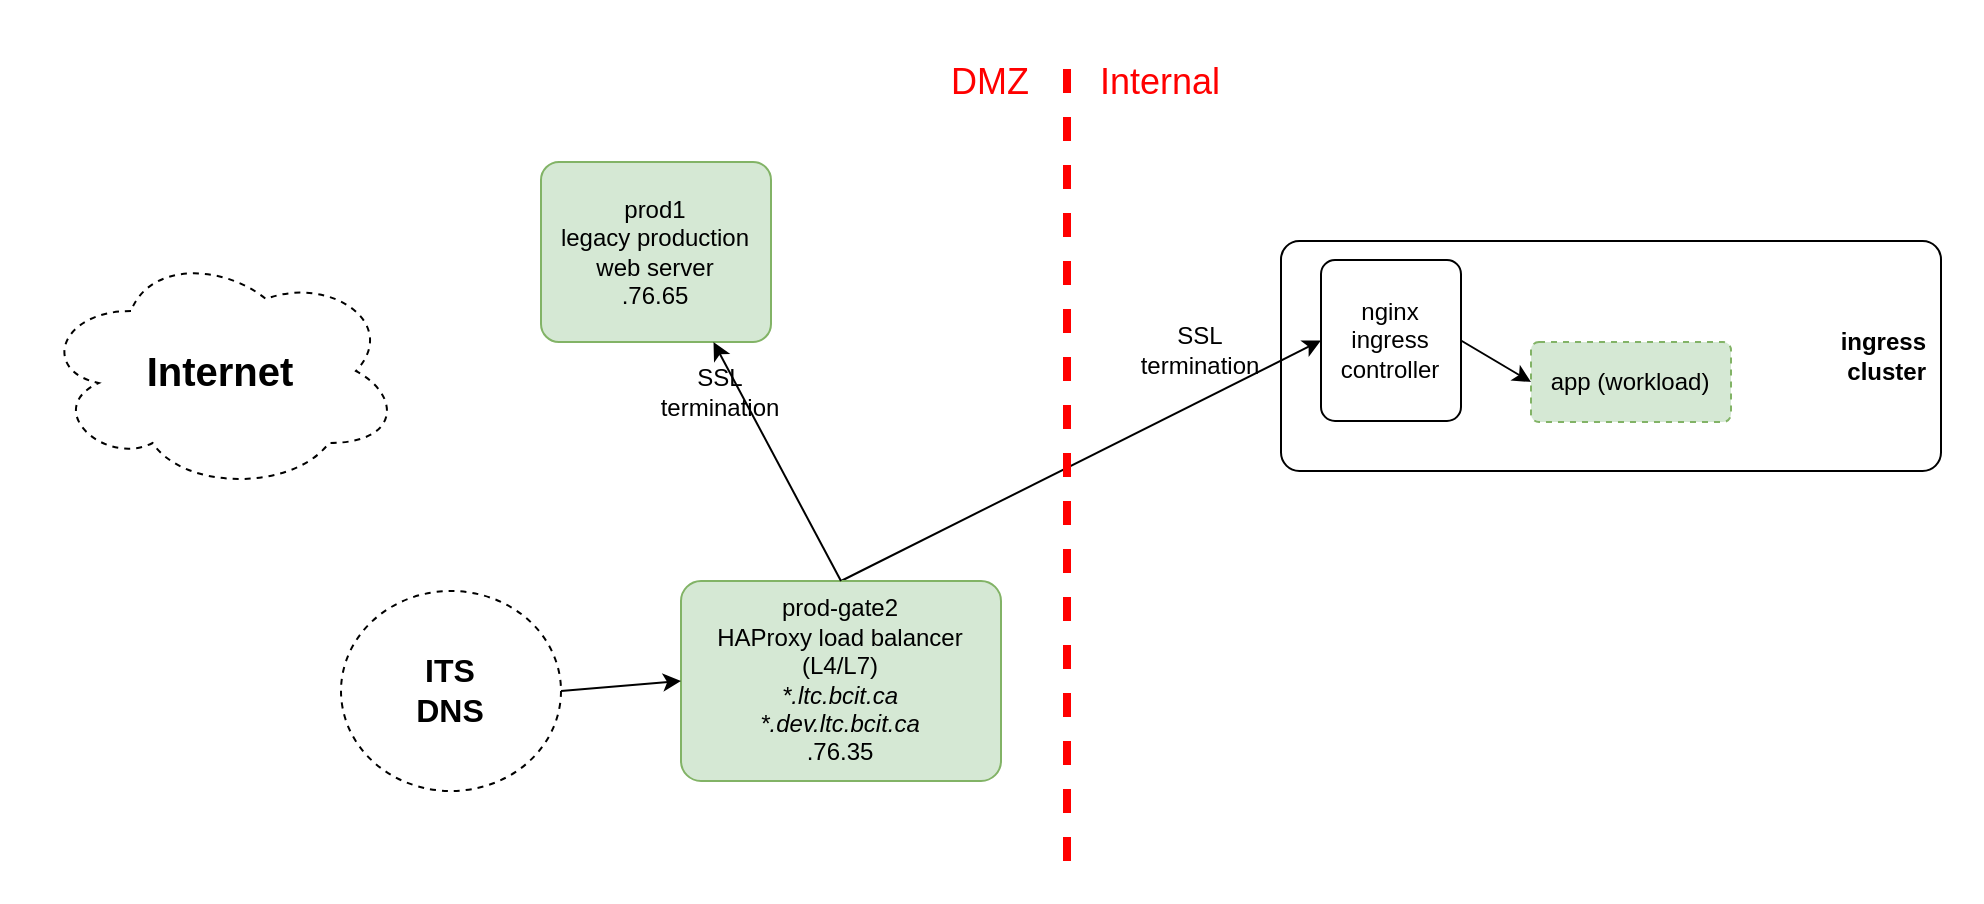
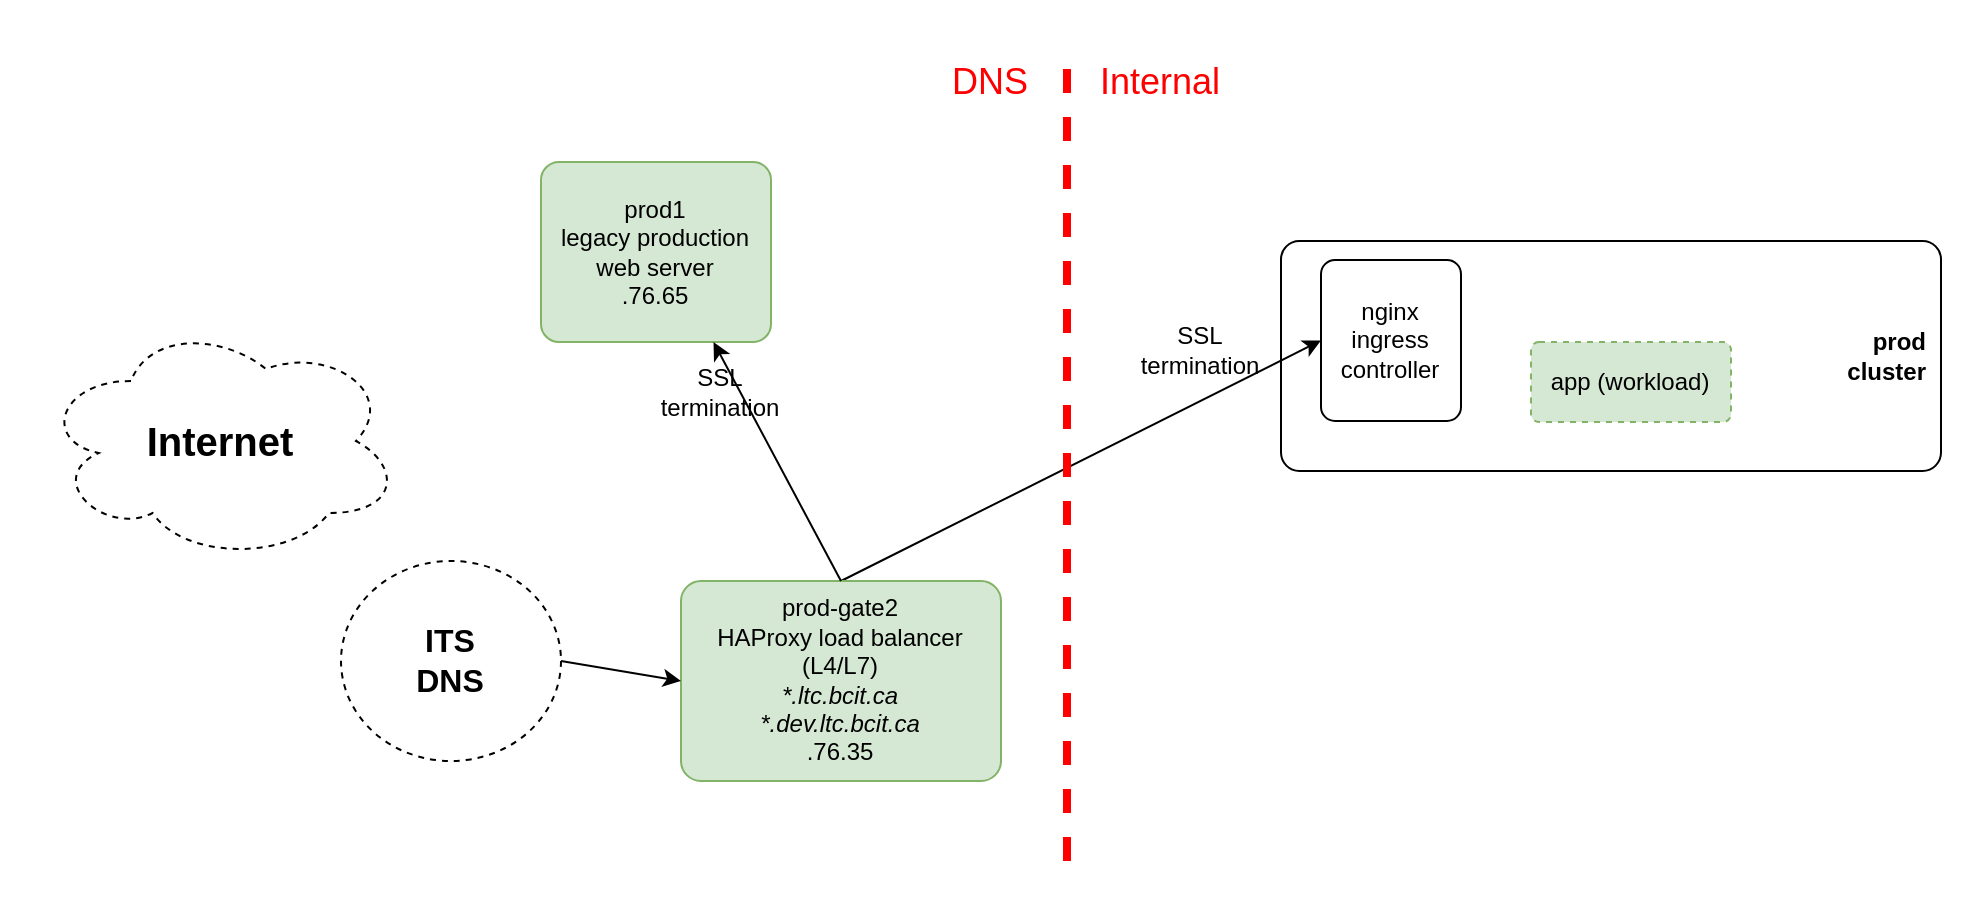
  <mxCell id="0" />
  <mxCell id="1" parent="0" />
- <mxCell id="2" value="&lt;b&gt;&lt;font style=&quot;font-size: 20px&quot;&gt;Internet&lt;/font&gt;&lt;/b&gt;" style="ellipse;shape=cloud;whiteSpace=wrap;html=1;align=center;dashed=1;" parent="1" vertex="1"><mxGeometry x="20" y="125" width="180" height="120" as="geometry" /></mxCell>
+ <mxCell id="2" value="&lt;b&gt;&lt;font style=&quot;font-size: 20px&quot;&gt;Internet&lt;/font&gt;&lt;/b&gt;" style="ellipse;shape=cloud;whiteSpace=wrap;html=1;align=center;dashed=1;" parent="1" vertex="1"><mxGeometry x="20" y="160" width="180" height="120" as="geometry" /></mxCell>
  <mxCell id="3" style="edgeStyle=none;orthogonalLoop=1;jettySize=auto;html=1;exitX=0.5;exitY=0;exitDx=0;exitDy=0;entryX=0;entryY=0.5;entryDx=0;entryDy=0;" parent="1" source="4" target="13" edge="1"><mxGeometry relative="1" as="geometry"><mxPoint x="704" y="172" as="targetPoint" /></mxGeometry></mxCell>
  <mxCell id="4" value="prod-gate2&lt;br&gt;HAProxy load balancer (L4/L7)&lt;br&gt;&lt;i&gt;*.ltc.bcit.ca&lt;br&gt;&lt;/i&gt;&lt;i&gt;*.dev.ltc.bcit.ca&lt;br&gt;&lt;/i&gt;.76.35" style="rounded=1;arcSize=10;whiteSpace=wrap;html=1;align=center;fillColor=#d5e8d4;strokeColor=#82b366;" parent="1" vertex="1"><mxGeometry x="340" y="290" width="160" height="100" as="geometry" /></mxCell>
  <mxCell id="5" value="prod1&lt;br&gt;legacy production web server&lt;br&gt;.76.65" style="rounded=1;arcSize=10;whiteSpace=wrap;html=1;align=center;fillColor=#d5e8d4;strokeColor=#82b366;" parent="1" vertex="1"><mxGeometry x="270" y="80.5" width="115" height="90" as="geometry" /></mxCell>
  <mxCell id="6" style="edgeStyle=none;orthogonalLoop=1;jettySize=auto;html=1;entryX=0;entryY=0.5;entryDx=0;entryDy=0;exitX=1;exitY=0.5;exitDx=0;exitDy=0;strokeWidth=1;strokeColor=#000000;" parent="1" source="7" target="4" edge="1"><mxGeometry relative="1" as="geometry"><mxPoint x="-251.25" y="280.5" as="sourcePoint" /><mxPoint x="-67.27" y="192.53" as="targetPoint" /></mxGeometry></mxCell>
- <mxCell id="7" value="&lt;b style=&quot;font-size: 16px&quot;&gt;ITS&lt;br&gt;DNS&lt;/b&gt;" style="ellipse;whiteSpace=wrap;html=1;align=center;dashed=1;rounded=1;fillColor=none;" parent="1" vertex="1"><mxGeometry x="170" y="295" width="110" height="100" as="geometry" /></mxCell>
- <mxCell id="8" value="&lt;font color=&quot;#ff0000&quot; style=&quot;font-size: 18px&quot;&gt;DMZ&lt;/font&gt;" style="text;html=1;strokeColor=none;fillColor=none;align=center;verticalAlign=middle;whiteSpace=wrap;rounded=0;dashed=1;fontSize=20;labelPosition=center;verticalLabelPosition=middle;" parent="1" vertex="1"><mxGeometry x="460" y="20" width="70" height="40" as="geometry" /></mxCell>
+ <mxCell id="7" value="&lt;b style=&quot;font-size: 16px&quot;&gt;ITS&lt;br&gt;DNS&lt;/b&gt;" style="ellipse;whiteSpace=wrap;html=1;align=center;dashed=1;rounded=1;fillColor=none;" parent="1" vertex="1"><mxGeometry x="170" y="280" width="110" height="100" as="geometry" /></mxCell>
+ <mxCell id="8" value="&lt;font color=&quot;#ff0000&quot; style=&quot;font-size: 18px&quot;&gt;DNS&lt;/font&gt;" style="text;html=1;strokeColor=none;fillColor=none;align=center;verticalAlign=middle;whiteSpace=wrap;rounded=0;dashed=1;fontSize=20;labelPosition=center;verticalLabelPosition=middle;" parent="1" vertex="1"><mxGeometry x="460" y="20" width="70" height="40" as="geometry" /></mxCell>
  <mxCell id="9" value="&lt;font color=&quot;#ff0000&quot; style=&quot;font-size: 18px&quot;&gt;Internal&lt;/font&gt;" style="text;html=1;strokeColor=none;fillColor=none;align=center;verticalAlign=middle;whiteSpace=wrap;rounded=0;dashed=1;fontSize=20;" parent="1" vertex="1"><mxGeometry x="530" y="20" width="100" height="40" as="geometry" /></mxCell>
  <mxCell id="10" value="" style="endArrow=none;dashed=1;html=1;strokeWidth=4;rounded=1;fontSize=26;fontColor=#FF0000;strokeColor=#FF0000;" parent="1" edge="1"><mxGeometry width="50" height="50" relative="1" as="geometry"><mxPoint x="533" y="430" as="sourcePoint" /><mxPoint x="533" y="30" as="targetPoint" /></mxGeometry></mxCell>
- <mxCell id="11" value="&lt;b&gt;ingress&lt;br&gt;cluster&lt;/b&gt;" style="shape=ext;margin=3;double=0;whiteSpace=wrap;html=1;align=right;fillColor=none;rounded=1;spacingRight=5;arcSize=8;" parent="1" vertex="1"><mxGeometry x="640" y="120" width="330" height="115" as="geometry" /></mxCell>
+ <mxCell id="11" value="&lt;b&gt;prod&lt;br&gt;cluster&lt;/b&gt;" style="shape=ext;margin=3;double=0;whiteSpace=wrap;html=1;align=right;fillColor=none;rounded=1;spacingRight=5;arcSize=8;" parent="1" vertex="1"><mxGeometry x="640" y="120" width="330" height="115" as="geometry" /></mxCell>
  <mxCell id="12" value="app (workload)" style="rounded=1;arcSize=10;whiteSpace=wrap;html=1;align=center;fillColor=#d5e8d4;strokeColor=#82b366;dashed=1;" parent="1" vertex="1"><mxGeometry x="765" y="170.5" width="100" height="40" as="geometry" /></mxCell>
  <mxCell id="13" value="nginx ingress controller" style="rounded=1;arcSize=10;whiteSpace=wrap;html=1;align=center;" vertex="1" parent="1"><mxGeometry x="660" y="129.5" width="70" height="80.5" as="geometry" /></mxCell>
- <mxCell id="14" style="edgeStyle=none;orthogonalLoop=1;jettySize=auto;html=1;exitX=1;exitY=0.5;exitDx=0;exitDy=0;entryX=0;entryY=0.5;entryDx=0;entryDy=0;" edge="1" parent="1" source="13" target="12"><mxGeometry relative="1" as="geometry"><mxPoint x="650" y="216.25" as="targetPoint" /><mxPoint x="360" y="245" as="sourcePoint" /></mxGeometry></mxCell>
  <mxCell id="15" value="SSL termination" style="text;html=1;strokeColor=none;fillColor=none;align=center;verticalAlign=middle;whiteSpace=wrap;rounded=0;" vertex="1" parent="1"><mxGeometry x="570" y="160" width="60" height="30" as="geometry" /></mxCell>
  <mxCell id="16" value="SSL termination" style="text;html=1;strokeColor=none;fillColor=none;align=center;verticalAlign=middle;whiteSpace=wrap;rounded=0;" vertex="1" parent="1"><mxGeometry x="330" y="180.5" width="60" height="30" as="geometry" /></mxCell>
  <mxCell id="17" style="edgeStyle=none;orthogonalLoop=1;jettySize=auto;html=1;entryX=0.75;entryY=1;entryDx=0;entryDy=0;exitX=0.5;exitY=0;exitDx=0;exitDy=0;strokeWidth=1;strokeColor=#000000;" edge="1" parent="1" source="4" target="5"><mxGeometry relative="1" as="geometry"><mxPoint x="100" y="300" as="sourcePoint" /><mxPoint x="430.25" y="250" as="targetPoint" /></mxGeometry></mxCell>
